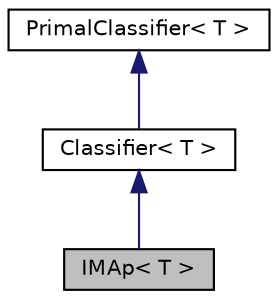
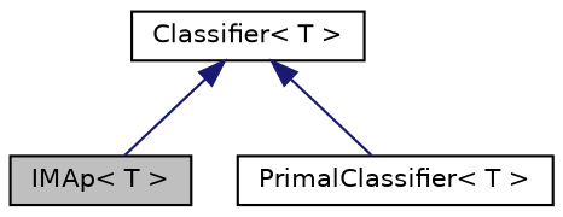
  digraph {
    node [color=black fillcolor=white fontname=Helvetica fontsize=10 shape=record style=filled]
    edge [color=midnightblue dir=back fontname=Helvetica fontsize=10 labelfontname=Helvetica labelfontsize=10 style=solid]
    n1 [fillcolor=grey75 fontcolor=black height=0.2 label="IMAp\< T \>" width=0.4]
    n2 [height=0.2 label="PrimalClassifier\< T \>" width=0.4]
    n3 [height=0.2 label="Classifier\< T \>" width=0.4]
    n3 -> n1
-   n2 -> n3
+   n3 -> n2
  }
